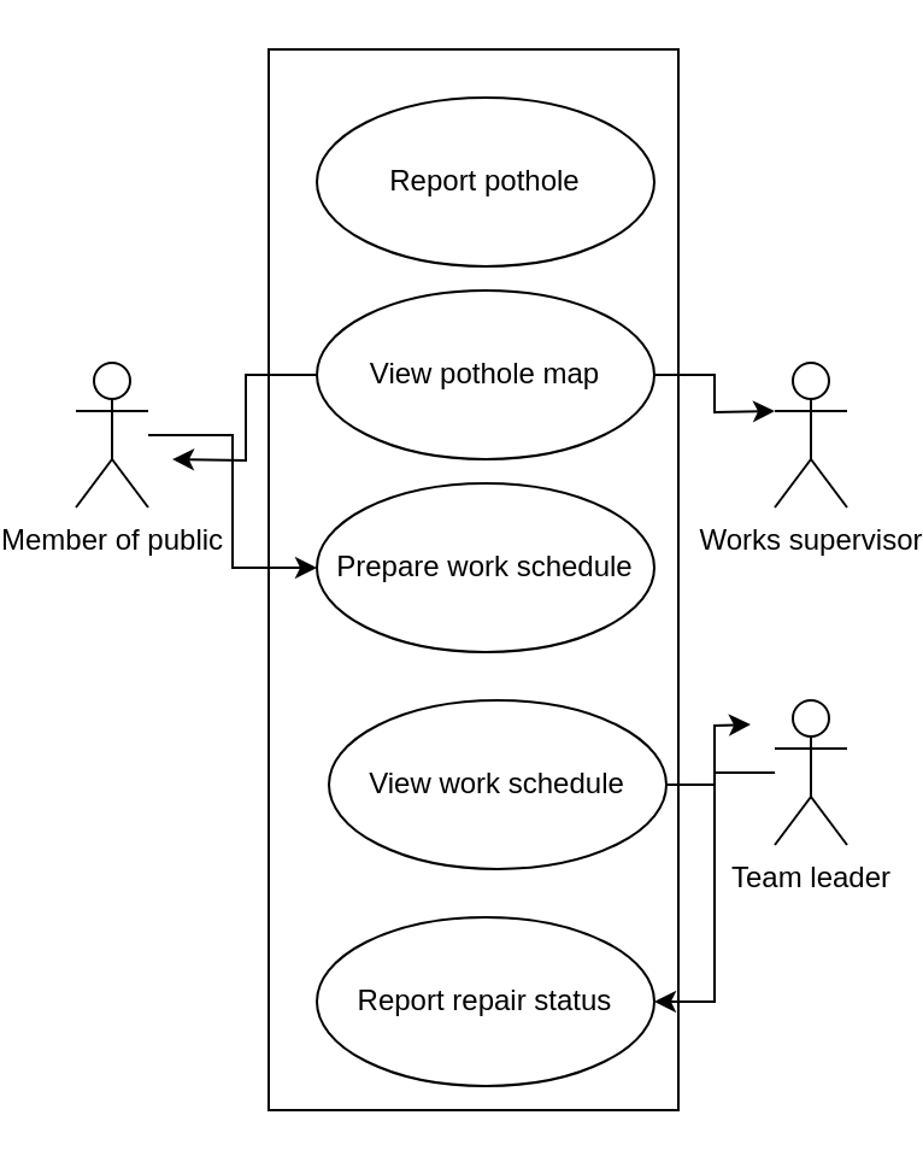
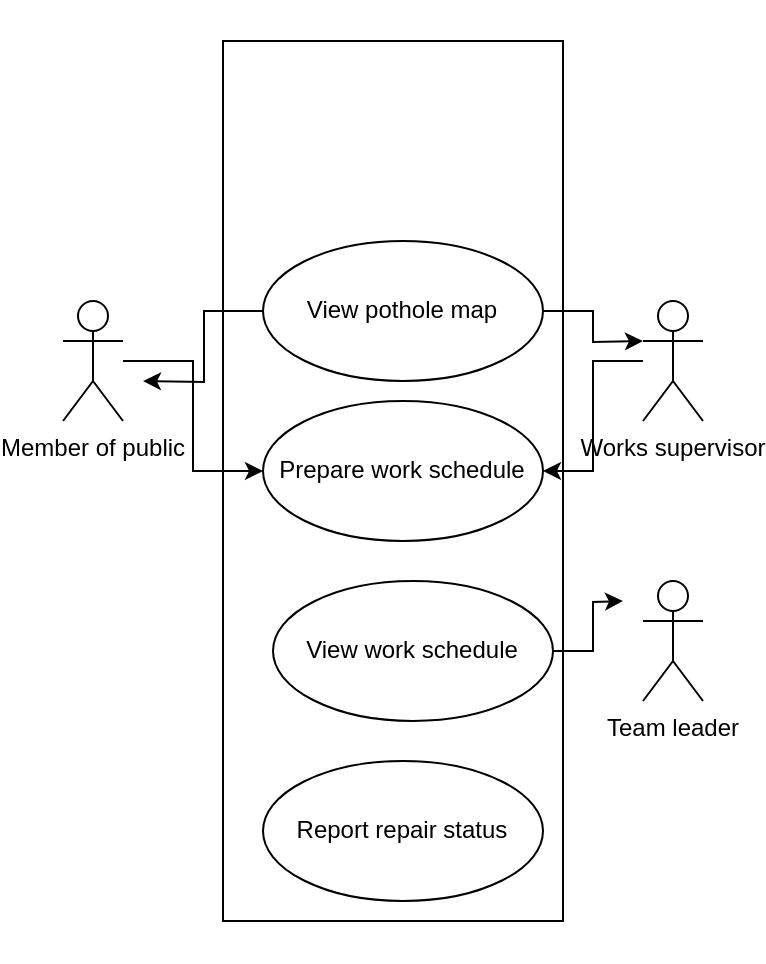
  <mxCell id="0" />
  <mxCell id="1" parent="0" />
  <mxCell id="2" value="" style="rounded=0;whiteSpace=wrap;html=1;" vertex="1" parent="1"><mxGeometry x="100" y="20" width="170" height="440" as="geometry" /></mxCell>
  <mxCell id="3" style="edgeStyle=orthogonalEdgeStyle;rounded=0;orthogonalLoop=1;jettySize=auto;html=1;" edge="1" parent="1" source="4" target="13"><mxGeometry relative="1" as="geometry" /></mxCell>
  <mxCell id="4" value="Member of public" style="shape=umlActor;verticalLabelPosition=bottom;verticalAlign=top;html=1;" vertex="1" parent="1"><mxGeometry x="20" y="150" width="30" height="60" as="geometry" /></mxCell>
+ <mxCell id="5" style="edgeStyle=orthogonalEdgeStyle;rounded=0;orthogonalLoop=1;jettySize=auto;html=1;" edge="1" parent="1" source="6" target="13"><mxGeometry relative="1" as="geometry" /></mxCell>
  <mxCell id="6" value="Works supervisor" style="shape=umlActor;verticalLabelPosition=bottom;verticalAlign=top;html=1;" vertex="1" parent="1"><mxGeometry x="310" y="150" width="30" height="60" as="geometry" /></mxCell>
- <mxCell id="7" style="edgeStyle=orthogonalEdgeStyle;rounded=0;orthogonalLoop=1;jettySize=auto;html=1;entryX=1;entryY=0.5;entryDx=0;entryDy=0;" edge="1" parent="1" source="8" target="16"><mxGeometry relative="1" as="geometry" /></mxCell>
  <mxCell id="8" value="Team leader" style="shape=umlActor;verticalLabelPosition=bottom;verticalAlign=top;html=1;" vertex="1" parent="1"><mxGeometry x="310" y="290" width="30" height="60" as="geometry" /></mxCell>
- <mxCell id="9" value="Report pothole" style="ellipse;whiteSpace=wrap;html=1;" vertex="1" parent="1"><mxGeometry x="120" y="40" width="140" height="70" as="geometry" /></mxCell>
  <mxCell id="10" style="edgeStyle=orthogonalEdgeStyle;rounded=0;orthogonalLoop=1;jettySize=auto;html=1;exitX=0;exitY=0.5;exitDx=0;exitDy=0;" edge="1" parent="1" source="12"><mxGeometry relative="1" as="geometry"><mxPoint x="60" y="190" as="targetPoint" /></mxGeometry></mxCell>
  <mxCell id="11" style="edgeStyle=orthogonalEdgeStyle;rounded=0;orthogonalLoop=1;jettySize=auto;html=1;exitX=1;exitY=0.5;exitDx=0;exitDy=0;" edge="1" parent="1" source="12"><mxGeometry relative="1" as="geometry"><mxPoint x="310" y="170" as="targetPoint" /></mxGeometry></mxCell>
  <mxCell id="12" value="View pothole map" style="ellipse;whiteSpace=wrap;html=1;" vertex="1" parent="1"><mxGeometry x="120" y="120" width="140" height="70" as="geometry" /></mxCell>
  <mxCell id="13" value="Prepare work schedule" style="ellipse;whiteSpace=wrap;html=1;" vertex="1" parent="1"><mxGeometry x="120" y="200" width="140" height="70" as="geometry" /></mxCell>
  <mxCell id="14" style="edgeStyle=orthogonalEdgeStyle;rounded=0;orthogonalLoop=1;jettySize=auto;html=1;" edge="1" parent="1" source="15"><mxGeometry relative="1" as="geometry"><mxPoint x="300" y="300" as="targetPoint" /></mxGeometry></mxCell>
  <mxCell id="15" value="View work schedule" style="ellipse;whiteSpace=wrap;html=1;" vertex="1" parent="1"><mxGeometry x="125" y="290" width="140" height="70" as="geometry" /></mxCell>
  <mxCell id="16" value="Report repair status" style="ellipse;whiteSpace=wrap;html=1;" vertex="1" parent="1"><mxGeometry x="120" y="380" width="140" height="70" as="geometry" /></mxCell>
